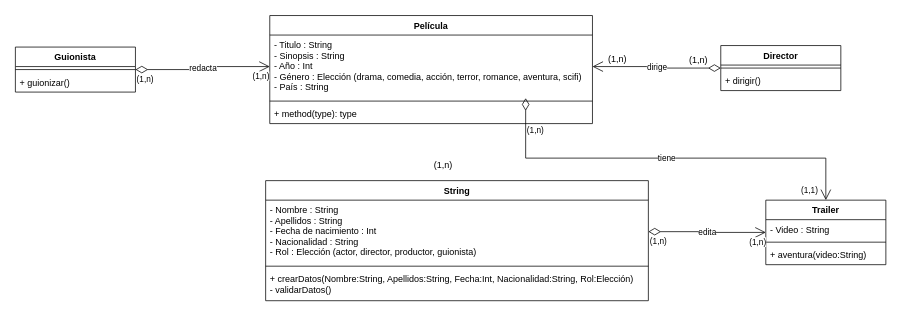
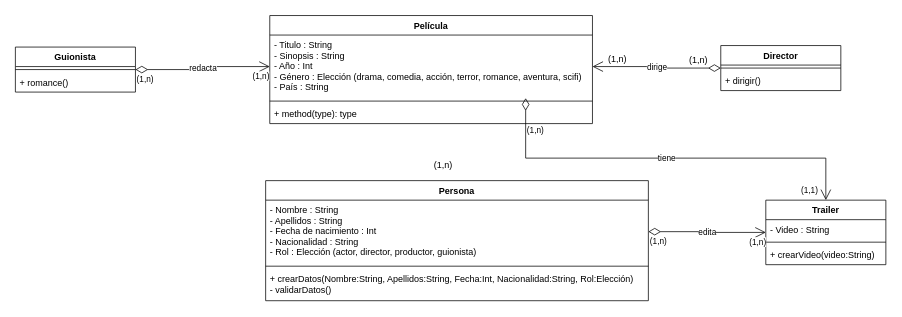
  <mxCell id="0" />
  <mxCell id="1" parent="0" />
  <mxCell id="2" value="Película" style="swimlane;fontStyle=1;align=center;verticalAlign=top;childLayout=stackLayout;horizontal=1;startSize=26;horizontalStack=0;resizeParent=1;resizeParentMax=0;resizeLast=0;collapsible=1;marginBottom=0;" parent="1" vertex="1"><mxGeometry x="359" y="20" width="430" height="144" as="geometry" /></mxCell>
  <mxCell id="3" value="- Titulo : String&#10;- Sinopsis : String&#10;- Año : Int&#10;- Género : Elección (drama, comedia, acción, terror, romance, aventura, scifi)&#10;- País : String" style="text;strokeColor=none;fillColor=none;align=left;verticalAlign=top;spacingLeft=4;spacingRight=4;overflow=hidden;rotatable=0;points=[[0,0.5],[1,0.5]];portConstraint=eastwest;" parent="2" vertex="1"><mxGeometry y="26" width="430" height="84" as="geometry" /></mxCell>
  <mxCell id="4" value="" style="line;strokeWidth=1;fillColor=none;align=left;verticalAlign=middle;spacingTop=-1;spacingLeft=3;spacingRight=3;rotatable=0;labelPosition=right;points=[];portConstraint=eastwest;" parent="2" vertex="1"><mxGeometry y="110" width="430" height="8" as="geometry" /></mxCell>
  <mxCell id="5" value="+ method(type): type" style="text;strokeColor=none;fillColor=none;align=left;verticalAlign=top;spacingLeft=4;spacingRight=4;overflow=hidden;rotatable=0;points=[[0,0.5],[1,0.5]];portConstraint=eastwest;" parent="2" vertex="1"><mxGeometry y="118" width="430" height="26" as="geometry" /></mxCell>
- <mxCell id="6" value="String" style="swimlane;fontStyle=1;align=center;verticalAlign=top;childLayout=stackLayout;horizontal=1;startSize=26;horizontalStack=0;resizeParent=1;resizeParentMax=0;resizeLast=0;collapsible=1;marginBottom=0;" parent="1" vertex="1"><mxGeometry x="353.5" y="240" width="510" height="160" as="geometry" /></mxCell>
+ <mxCell id="6" value="Persona" style="swimlane;fontStyle=1;align=center;verticalAlign=top;childLayout=stackLayout;horizontal=1;startSize=26;horizontalStack=0;resizeParent=1;resizeParentMax=0;resizeLast=0;collapsible=1;marginBottom=0;" parent="1" vertex="1"><mxGeometry x="353.5" y="240" width="510" height="160" as="geometry" /></mxCell>
  <mxCell id="7" value="- Nombre : String&#10;- Apellidos : String&#10;- Fecha de nacimiento : Int&#10;- Nacionalidad : String&#10;- Rol : Elección (actor, director, productor, guionista)" style="text;strokeColor=none;fillColor=none;align=left;verticalAlign=top;spacingLeft=4;spacingRight=4;overflow=hidden;rotatable=0;points=[[0,0.5],[1,0.5]];portConstraint=eastwest;" parent="6" vertex="1"><mxGeometry y="26" width="510" height="84" as="geometry" /></mxCell>
  <mxCell id="8" value="" style="line;strokeWidth=1;fillColor=none;align=left;verticalAlign=middle;spacingTop=-1;spacingLeft=3;spacingRight=3;rotatable=0;labelPosition=right;points=[];portConstraint=eastwest;" parent="6" vertex="1"><mxGeometry y="110" width="510" height="8" as="geometry" /></mxCell>
  <mxCell id="9" value="+ crearDatos(Nombre:String, Apellidos:String, Fecha:Int, Nacionalidad:String, Rol:Elección)&#10;- validarDatos()" style="text;strokeColor=none;fillColor=none;align=left;verticalAlign=top;spacingLeft=4;spacingRight=4;overflow=hidden;rotatable=0;points=[[0,0.5],[1,0.5]];portConstraint=eastwest;" parent="6" vertex="1"><mxGeometry y="118" width="510" height="42" as="geometry" /></mxCell>
  <mxCell id="10" value="(1,n)" style="text;html=1;align=center;verticalAlign=middle;resizable=0;points=[];autosize=1;strokeColor=none;fillColor=none;" parent="1" vertex="1"><mxGeometry x="570" y="210" width="40" height="20" as="geometry" /></mxCell>
  <mxCell id="11" value="Trailer" style="swimlane;fontStyle=1;align=center;verticalAlign=top;childLayout=stackLayout;horizontal=1;startSize=26;horizontalStack=0;resizeParent=1;resizeParentMax=0;resizeLast=0;collapsible=1;marginBottom=0;" parent="1" vertex="1"><mxGeometry x="1020" y="266" width="160" height="86" as="geometry" /></mxCell>
  <mxCell id="12" value="- Video : String" style="text;strokeColor=none;fillColor=none;align=left;verticalAlign=top;spacingLeft=4;spacingRight=4;overflow=hidden;rotatable=0;points=[[0,0.5],[1,0.5]];portConstraint=eastwest;" parent="11" vertex="1"><mxGeometry y="26" width="160" height="26" as="geometry" /></mxCell>
  <mxCell id="13" value="" style="line;strokeWidth=1;fillColor=none;align=left;verticalAlign=middle;spacingTop=-1;spacingLeft=3;spacingRight=3;rotatable=0;labelPosition=right;points=[];portConstraint=eastwest;" parent="11" vertex="1"><mxGeometry y="52" width="160" height="8" as="geometry" /></mxCell>
- <mxCell id="14" value="+ aventura(video:String)" style="text;strokeColor=none;fillColor=none;align=left;verticalAlign=top;spacingLeft=4;spacingRight=4;overflow=hidden;rotatable=0;points=[[0,0.5],[1,0.5]];portConstraint=eastwest;" parent="11" vertex="1"><mxGeometry y="60" width="160" height="26" as="geometry" /></mxCell>
+ <mxCell id="14" value="+ crearVideo(video:String)" style="text;strokeColor=none;fillColor=none;align=left;verticalAlign=top;spacingLeft=4;spacingRight=4;overflow=hidden;rotatable=0;points=[[0,0.5],[1,0.5]];portConstraint=eastwest;" parent="11" vertex="1"><mxGeometry y="60" width="160" height="26" as="geometry" /></mxCell>
  <mxCell id="15" value="edita" style="endArrow=open;html=1;endSize=12;startArrow=diamondThin;startSize=14;startFill=0;edgeStyle=orthogonalEdgeStyle;rounded=0;" parent="1" source="7" target="11" edge="1"><mxGeometry relative="1" as="geometry"><mxPoint x="850" y="340" as="sourcePoint" /><mxPoint x="1010" y="340" as="targetPoint" /></mxGeometry></mxCell>
  <mxCell id="16" value="(1,n)" style="edgeLabel;resizable=0;html=1;align=left;verticalAlign=top;" parent="15" connectable="0" vertex="1"><mxGeometry x="-1" relative="1" as="geometry" /></mxCell>
  <mxCell id="17" value="(1,n)" style="edgeLabel;resizable=0;html=1;align=right;verticalAlign=top;" parent="15" connectable="0" vertex="1"><mxGeometry x="1" relative="1" as="geometry" /></mxCell>
  <mxCell id="18" value="Director" style="swimlane;fontStyle=1;align=center;verticalAlign=top;childLayout=stackLayout;horizontal=1;startSize=26;horizontalStack=0;resizeParent=1;resizeParentMax=0;resizeLast=0;collapsible=1;marginBottom=0;" parent="1" vertex="1"><mxGeometry x="960" y="60" width="160" height="60" as="geometry" /></mxCell>
  <mxCell id="19" value="" style="line;strokeWidth=1;fillColor=none;align=left;verticalAlign=middle;spacingTop=-1;spacingLeft=3;spacingRight=3;rotatable=0;labelPosition=right;points=[];portConstraint=eastwest;" parent="18" vertex="1"><mxGeometry y="26" width="160" height="8" as="geometry" /></mxCell>
  <mxCell id="20" value="+ dirigir()" style="text;strokeColor=none;fillColor=none;align=left;verticalAlign=top;spacingLeft=4;spacingRight=4;overflow=hidden;rotatable=0;points=[[0,0.5],[1,0.5]];portConstraint=eastwest;" parent="18" vertex="1"><mxGeometry y="34" width="160" height="26" as="geometry" /></mxCell>
  <mxCell id="21" value="dirige" style="endArrow=open;html=1;endSize=12;startArrow=diamondThin;startSize=14;startFill=0;edgeStyle=orthogonalEdgeStyle;rounded=0;" parent="1" source="18" target="3" edge="1"><mxGeometry relative="1" as="geometry"><mxPoint x="880" y="180" as="sourcePoint" /><mxPoint x="1040" y="180" as="targetPoint" /></mxGeometry></mxCell>
  <mxCell id="22" value="(1,n)" style="text;html=1;align=center;verticalAlign=middle;resizable=0;points=[];autosize=1;strokeColor=none;fillColor=none;" parent="1" vertex="1"><mxGeometry x="802" y="68" width="40" height="20" as="geometry" /></mxCell>
  <mxCell id="23" value="(1,n)" style="text;html=1;align=center;verticalAlign=middle;resizable=0;points=[];autosize=1;strokeColor=none;fillColor=none;" parent="1" vertex="1"><mxGeometry x="910" y="70" width="40" height="20" as="geometry" /></mxCell>
  <mxCell id="24" value="Guionista" style="swimlane;fontStyle=1;align=center;verticalAlign=top;childLayout=stackLayout;horizontal=1;startSize=26;horizontalStack=0;resizeParent=1;resizeParentMax=0;resizeLast=0;collapsible=1;marginBottom=0;" parent="1" vertex="1"><mxGeometry x="20" y="62" width="160" height="60" as="geometry" /></mxCell>
  <mxCell id="25" value="" style="line;strokeWidth=1;fillColor=none;align=left;verticalAlign=middle;spacingTop=-1;spacingLeft=3;spacingRight=3;rotatable=0;labelPosition=right;points=[];portConstraint=eastwest;" parent="24" vertex="1"><mxGeometry y="26" width="160" height="8" as="geometry" /></mxCell>
- <mxCell id="26" value="+ guionizar()" style="text;strokeColor=none;fillColor=none;align=left;verticalAlign=top;spacingLeft=4;spacingRight=4;overflow=hidden;rotatable=0;points=[[0,0.5],[1,0.5]];portConstraint=eastwest;" parent="24" vertex="1"><mxGeometry y="34" width="160" height="26" as="geometry" /></mxCell>
+ <mxCell id="26" value="+ romance()" style="text;strokeColor=none;fillColor=none;align=left;verticalAlign=top;spacingLeft=4;spacingRight=4;overflow=hidden;rotatable=0;points=[[0,0.5],[1,0.5]];portConstraint=eastwest;" parent="24" vertex="1"><mxGeometry y="34" width="160" height="26" as="geometry" /></mxCell>
  <mxCell id="27" value="redacta" style="endArrow=open;html=1;endSize=12;startArrow=diamondThin;startSize=14;startFill=0;edgeStyle=orthogonalEdgeStyle;rounded=0;" parent="1" source="24" target="3" edge="1"><mxGeometry relative="1" as="geometry"><mxPoint x="240" y="200" as="sourcePoint" /><mxPoint x="400" y="200" as="targetPoint" /></mxGeometry></mxCell>
  <mxCell id="28" value="(1,n)" style="edgeLabel;resizable=0;html=1;align=left;verticalAlign=top;" parent="27" connectable="0" vertex="1"><mxGeometry x="-1" relative="1" as="geometry" /></mxCell>
  <mxCell id="29" value="(1,n)" style="edgeLabel;resizable=0;html=1;align=right;verticalAlign=top;" parent="27" connectable="0" vertex="1"><mxGeometry x="1" relative="1" as="geometry" /></mxCell>
  <mxCell id="30" value="tiene" style="endArrow=open;html=1;endSize=12;startArrow=diamondThin;startSize=14;startFill=0;edgeStyle=orthogonalEdgeStyle;rounded=0;" parent="1" source="3" target="11" edge="1"><mxGeometry relative="1" as="geometry"><mxPoint x="900" y="219.41" as="sourcePoint" /><mxPoint x="1060" y="219.41" as="targetPoint" /><Array as="points"><mxPoint x="700" y="210" /><mxPoint x="1100" y="210" /></Array></mxGeometry></mxCell>
  <mxCell id="31" value="(1,n)" style="edgeLabel;resizable=0;html=1;align=left;verticalAlign=top;" parent="30" connectable="0" vertex="1"><mxGeometry x="-1" relative="1" as="geometry"><mxPoint y="30" as="offset" /></mxGeometry></mxCell>
  <mxCell id="32" value="(1,1)" style="edgeLabel;resizable=0;html=1;align=right;verticalAlign=top;" parent="30" connectable="0" vertex="1"><mxGeometry x="1" relative="1" as="geometry"><mxPoint x="-10" y="-26" as="offset" /></mxGeometry></mxCell>
